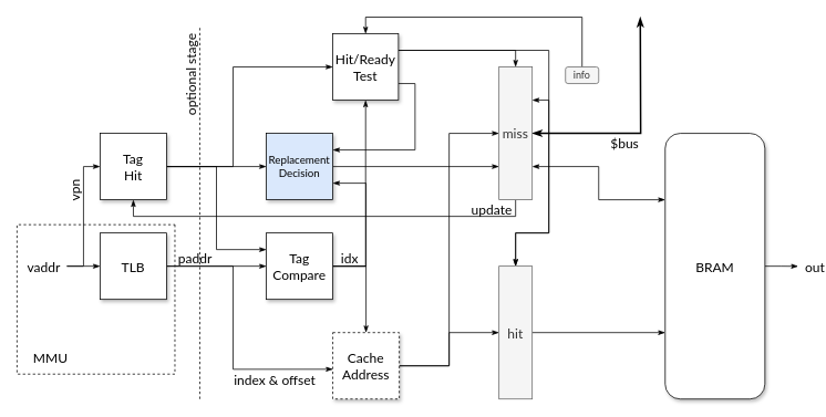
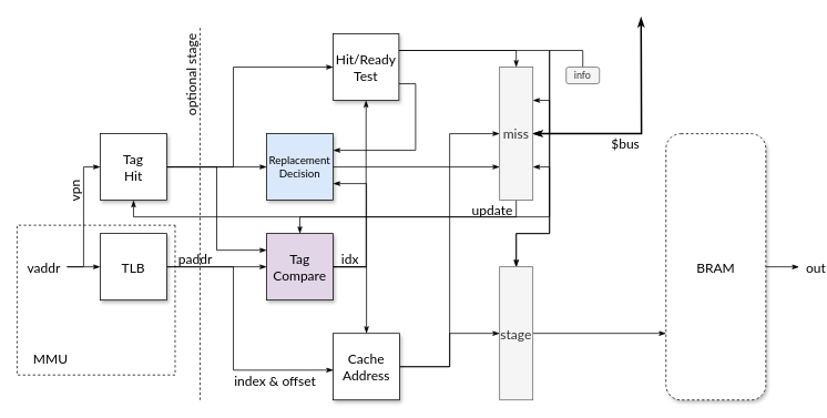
  <mxCell id="0" />
  <mxCell id="1" parent="0" />
  <mxCell id="2" style="edgeStyle=orthogonalEdgeStyle;rounded=0;orthogonalLoop=1;jettySize=auto;html=1;exitX=0;exitY=0.5;exitDx=0;exitDy=0;startArrow=classicThin;startFill=1;endArrow=none;endFill=0;fontFamily=Lato;fontSize=16;" edge="1" parent="1" source="8"><mxGeometry relative="1" as="geometry"><mxPoint x="80" y="320" as="targetPoint" /></mxGeometry></mxCell>
  <mxCell id="3" value="vaddr" style="edgeLabel;html=1;align=center;verticalAlign=middle;resizable=0;points=[];fontSize=16;fontFamily=Lato;" vertex="1" connectable="0" parent="2"><mxGeometry x="0.779" y="1" relative="1" as="geometry"><mxPoint x="-33.4" y="-1" as="offset" /></mxGeometry></mxCell>
  <mxCell id="4" style="edgeStyle=orthogonalEdgeStyle;rounded=0;orthogonalLoop=1;jettySize=auto;html=1;exitX=1;exitY=0.5;exitDx=0;exitDy=0;entryX=0;entryY=0.5;entryDx=0;entryDy=0;startArrow=none;startFill=0;endArrow=classicThin;endFill=1;fontFamily=Lato;fontSize=13;" edge="1" parent="1" source="8" target="21"><mxGeometry relative="1" as="geometry" /></mxCell>
  <mxCell id="5" style="edgeStyle=orthogonalEdgeStyle;rounded=0;orthogonalLoop=1;jettySize=auto;html=1;exitX=1;exitY=0.5;exitDx=0;exitDy=0;entryX=0.002;entryY=0.552;entryDx=0;entryDy=0;startArrow=none;startFill=0;endArrow=classicThin;endFill=1;fontFamily=Lato;fontSize=13;entryPerimeter=0;" edge="1" parent="1" source="8" target="24"><mxGeometry relative="1" as="geometry"><Array as="points"><mxPoint x="280" y="320" /><mxPoint x="280" y="444" /></Array></mxGeometry></mxCell>
  <mxCell id="6" value="index &amp;amp; offset" style="edgeLabel;html=1;align=center;verticalAlign=middle;resizable=0;points=[];fontSize=16;fontFamily=Lato;labelBackgroundColor=none;" vertex="1" connectable="0" parent="5"><mxGeometry x="0.419" relative="1" as="geometry"><mxPoint x="23.79" y="10.83" as="offset" /></mxGeometry></mxCell>
  <mxCell id="7" value="paddr" style="edgeLabel;html=1;align=center;verticalAlign=middle;resizable=0;points=[];fontSize=16;fontFamily=Lato;labelBackgroundColor=none;" vertex="1" connectable="0" parent="5"><mxGeometry x="-0.917" y="-2" relative="1" as="geometry"><mxPoint x="20.8" y="-13" as="offset" /></mxGeometry></mxCell>
  <mxCell id="8" value="TLB" style="whiteSpace=wrap;html=1;aspect=fixed;fontSize=16;fontFamily=Lato;shadow=1;" vertex="1" parent="1"><mxGeometry x="120" y="280" width="80" height="80" as="geometry" /></mxCell>
  <mxCell id="9" style="edgeStyle=orthogonalEdgeStyle;rounded=0;orthogonalLoop=1;jettySize=auto;html=1;exitX=0;exitY=0.5;exitDx=0;exitDy=0;fontFamily=Lato;fontSize=16;endArrow=none;endFill=0;startArrow=classicThin;startFill=1;" edge="1" parent="1" source="14"><mxGeometry relative="1" as="geometry"><mxPoint x="80" y="320" as="targetPoint" /><Array as="points"><mxPoint x="100" y="200" /><mxPoint x="100" y="320" /></Array></mxGeometry></mxCell>
  <mxCell id="10" value="vpn" style="edgeLabel;html=1;align=center;verticalAlign=middle;resizable=0;points=[];fontSize=16;fontFamily=Lato;rotation=-90;labelBackgroundColor=none;" vertex="1" connectable="0" parent="9"><mxGeometry x="1" y="-11" relative="1" as="geometry"><mxPoint x="8.0" y="-79" as="offset" /></mxGeometry></mxCell>
  <mxCell id="11" style="edgeStyle=orthogonalEdgeStyle;rounded=0;orthogonalLoop=1;jettySize=auto;html=1;exitX=1;exitY=0.5;exitDx=0;exitDy=0;entryX=0;entryY=0.5;entryDx=0;entryDy=0;startArrow=none;startFill=0;endArrow=classicThin;endFill=1;fontFamily=Lato;fontSize=13;" edge="1" parent="1" source="14" target="16"><mxGeometry relative="1" as="geometry" /></mxCell>
  <mxCell id="12" style="edgeStyle=orthogonalEdgeStyle;rounded=0;orthogonalLoop=1;jettySize=auto;html=1;exitX=1;exitY=0.5;exitDx=0;exitDy=0;entryX=0;entryY=0.25;entryDx=0;entryDy=0;startArrow=none;startFill=0;endArrow=classicThin;endFill=1;fontFamily=Lato;fontSize=13;" edge="1" parent="1" source="14" target="21"><mxGeometry relative="1" as="geometry" /></mxCell>
  <mxCell id="13" style="edgeStyle=orthogonalEdgeStyle;rounded=0;orthogonalLoop=1;jettySize=auto;html=1;exitX=1;exitY=0.5;exitDx=0;exitDy=0;entryX=0;entryY=0.5;entryDx=0;entryDy=0;startArrow=none;startFill=0;endArrow=classicThin;endFill=1;fontFamily=Lato;fontSize=16;" edge="1" parent="1" source="14" target="31"><mxGeometry relative="1" as="geometry"><Array as="points"><mxPoint x="280" y="200" /><mxPoint x="280" y="80" /></Array></mxGeometry></mxCell>
  <mxCell id="14" value="Tag&lt;br&gt;Hit" style="whiteSpace=wrap;html=1;aspect=fixed;fontFamily=Lato;fontSize=16;shadow=1;" vertex="1" parent="1"><mxGeometry x="120" y="160" width="80" height="80" as="geometry" /></mxCell>
  <mxCell id="15" style="edgeStyle=orthogonalEdgeStyle;rounded=0;orthogonalLoop=1;jettySize=auto;html=1;exitX=1;exitY=0.5;exitDx=0;exitDy=0;entryX=0;entryY=0.75;entryDx=0;entryDy=0;startArrow=none;startFill=0;endArrow=classicThin;endFill=1;fontFamily=Lato;fontSize=16;" edge="1" parent="1" source="16" target="38"><mxGeometry relative="1" as="geometry" /></mxCell>
  <mxCell id="16" value="Replacement&lt;br style=&quot;font-size: 13px;&quot;&gt;Decision" style="whiteSpace=wrap;html=1;aspect=fixed;fontFamily=Lato;fontSize=13;shadow=1;fillColor=#dae8fc;" vertex="1" parent="1"><mxGeometry x="320" y="160" width="80" height="80" as="geometry" /></mxCell>
  <mxCell id="17" style="edgeStyle=orthogonalEdgeStyle;rounded=0;orthogonalLoop=1;jettySize=auto;html=1;exitX=1;exitY=0.5;exitDx=0;exitDy=0;entryX=0.5;entryY=0;entryDx=0;entryDy=0;startArrow=none;startFill=0;endArrow=classicThin;endFill=1;fontFamily=Lato;fontSize=16;" edge="1" parent="1" source="21" target="24"><mxGeometry relative="1" as="geometry" /></mxCell>
  <mxCell id="18" style="edgeStyle=orthogonalEdgeStyle;rounded=0;orthogonalLoop=1;jettySize=auto;html=1;exitX=1;exitY=0.5;exitDx=0;exitDy=0;entryX=0.5;entryY=1;entryDx=0;entryDy=0;startArrow=none;startFill=0;endArrow=classicThin;endFill=1;fontFamily=Lato;fontSize=16;" edge="1" parent="1" source="21" target="31"><mxGeometry relative="1" as="geometry" /></mxCell>
  <mxCell id="19" value="idx" style="edgeLabel;html=1;align=center;verticalAlign=middle;resizable=0;points=[];fontSize=16;fontFamily=Lato;labelBackgroundColor=none;" vertex="1" connectable="0" parent="18"><mxGeometry x="-0.934" relative="1" as="geometry"><mxPoint x="11.72" y="-10.01" as="offset" /></mxGeometry></mxCell>
  <mxCell id="20" style="edgeStyle=orthogonalEdgeStyle;rounded=0;orthogonalLoop=1;jettySize=auto;html=1;exitX=1;exitY=0.5;exitDx=0;exitDy=0;entryX=1;entryY=0.75;entryDx=0;entryDy=0;startArrow=none;startFill=0;endArrow=classicThin;endFill=1;strokeWidth=1;fontFamily=Lato;fontSize=16;" edge="1" parent="1" source="21" target="16"><mxGeometry relative="1" as="geometry"><Array as="points"><mxPoint x="440" y="320" /><mxPoint x="440" y="220" /></Array></mxGeometry></mxCell>
- <mxCell id="21" value="Tag&lt;br&gt;Compare" style="whiteSpace=wrap;html=1;aspect=fixed;fontFamily=Lato;fontSize=16;shadow=1;" vertex="1" parent="1"><mxGeometry x="320" y="280" width="80" height="80" as="geometry" /></mxCell>
+ <mxCell id="21" value="Tag&lt;br&gt;Compare" style="whiteSpace=wrap;html=1;aspect=fixed;fontFamily=Lato;fontSize=16;shadow=1;fillColor=#e1d5e7;" vertex="1" parent="1"><mxGeometry x="320" y="280" width="80" height="80" as="geometry" /></mxCell>
  <mxCell id="22" style="edgeStyle=orthogonalEdgeStyle;rounded=0;orthogonalLoop=1;jettySize=auto;html=1;exitX=1;exitY=0.5;exitDx=0;exitDy=0;entryX=0;entryY=0.5;entryDx=0;entryDy=0;startArrow=none;startFill=0;endArrow=classicThin;endFill=1;fontFamily=Lato;fontSize=16;" edge="1" parent="1" source="24" target="40"><mxGeometry relative="1" as="geometry" /></mxCell>
  <mxCell id="23" style="edgeStyle=orthogonalEdgeStyle;rounded=0;orthogonalLoop=1;jettySize=auto;html=1;exitX=1;exitY=0.5;exitDx=0;exitDy=0;entryX=0;entryY=0.5;entryDx=0;entryDy=0;startArrow=none;startFill=0;endArrow=classicThin;endFill=1;fontFamily=Lato;fontSize=16;" edge="1" parent="1" source="24" target="38"><mxGeometry relative="1" as="geometry" /></mxCell>
- <mxCell id="24" value="Cache&lt;br&gt;Address" style="whiteSpace=wrap;html=1;aspect=fixed;fontFamily=Lato;fontSize=16;shadow=1;dashed=1;" vertex="1" parent="1"><mxGeometry x="400" y="400" width="80" height="80" as="geometry" /></mxCell>
+ <mxCell id="24" value="Cache&lt;br&gt;Address" style="whiteSpace=wrap;html=1;aspect=fixed;fontFamily=Lato;fontSize=16;shadow=1;" vertex="1" parent="1"><mxGeometry x="400" y="400" width="80" height="80" as="geometry" /></mxCell>
  <mxCell id="25" style="edgeStyle=orthogonalEdgeStyle;rounded=0;orthogonalLoop=1;jettySize=auto;html=1;exitX=1;exitY=0.5;exitDx=0;exitDy=0;startArrow=none;startFill=0;endArrow=classicThin;endFill=1;strokeWidth=1;fontFamily=Lato;fontSize=12;" edge="1" parent="1" source="27"><mxGeometry relative="1" as="geometry"><mxPoint x="960" y="320.143" as="targetPoint" /></mxGeometry></mxCell>
  <mxCell id="26" value="out" style="edgeLabel;html=1;align=center;verticalAlign=middle;resizable=0;points=[];fontSize=16;fontFamily=Lato;" vertex="1" connectable="0" parent="25"><mxGeometry x="0.335" relative="1" as="geometry"><mxPoint x="33.43" y="-0.1" as="offset" /></mxGeometry></mxCell>
- <mxCell id="27" value="BRAM" style="rounded=1;whiteSpace=wrap;html=1;fontFamily=Lato;fontSize=16;shadow=1;" vertex="1" parent="1"><mxGeometry x="800" y="160" width="120" height="320" as="geometry" /></mxCell>
+ <mxCell id="27" value="BRAM" style="rounded=1;whiteSpace=wrap;html=1;fontFamily=Lato;fontSize=16;shadow=1;dashed=1;" vertex="1" parent="1"><mxGeometry x="800" y="160" width="120" height="320" as="geometry" /></mxCell>
  <mxCell id="28" style="edgeStyle=orthogonalEdgeStyle;rounded=0;orthogonalLoop=1;jettySize=auto;html=1;exitX=1;exitY=0.25;exitDx=0;exitDy=0;entryX=0.5;entryY=0;entryDx=0;entryDy=0;startArrow=none;startFill=0;endArrow=classicThin;endFill=1;fontFamily=Lato;fontSize=16;" edge="1" parent="1" source="31" target="38"><mxGeometry relative="1" as="geometry" /></mxCell>
  <mxCell id="29" style="edgeStyle=orthogonalEdgeStyle;rounded=0;orthogonalLoop=1;jettySize=auto;html=1;exitX=1;exitY=0.25;exitDx=0;exitDy=0;entryX=0.5;entryY=0;entryDx=0;entryDy=0;startArrow=none;startFill=0;endArrow=classicThin;endFill=1;fontFamily=Lato;fontSize=16;" edge="1" parent="1" source="31" target="40"><mxGeometry relative="1" as="geometry"><Array as="points"><mxPoint x="660" y="60" /><mxPoint x="660" y="280" /><mxPoint x="620" y="280" /></Array></mxGeometry></mxCell>
  <mxCell id="30" style="edgeStyle=orthogonalEdgeStyle;rounded=0;orthogonalLoop=1;jettySize=auto;html=1;exitX=1;exitY=0.75;exitDx=0;exitDy=0;entryX=1;entryY=0.25;entryDx=0;entryDy=0;startArrow=none;startFill=0;endArrow=classicThin;endFill=1;strokeWidth=1;fontFamily=Lato;fontSize=16;" edge="1" parent="1" source="31" target="16"><mxGeometry relative="1" as="geometry" /></mxCell>
  <mxCell id="31" value="Hit/Ready&lt;br&gt;Test" style="whiteSpace=wrap;html=1;aspect=fixed;fontFamily=Lato;fontSize=16;shadow=1;" vertex="1" parent="1"><mxGeometry x="400" y="40" width="79" height="80" as="geometry" /></mxCell>
  <mxCell id="32" style="edgeStyle=orthogonalEdgeStyle;rounded=0;orthogonalLoop=1;jettySize=auto;html=1;exitX=1;exitY=0.25;exitDx=0;exitDy=0;startArrow=classicThin;startFill=1;endArrow=classicThin;endFill=1;fontFamily=Lato;fontSize=12;" edge="1" parent="1" source="38" target="40"><mxGeometry relative="1" as="geometry" /></mxCell>
  <mxCell id="33" style="edgeStyle=orthogonalEdgeStyle;rounded=0;orthogonalLoop=1;jettySize=auto;html=1;exitX=1;exitY=0.5;exitDx=0;exitDy=0;startArrow=classicThin;startFill=1;endArrow=classicThin;endFill=1;fontFamily=Lato;fontSize=12;strokeWidth=2;" edge="1" parent="1" source="38"><mxGeometry relative="1" as="geometry"><mxPoint x="770" y="20" as="targetPoint" /></mxGeometry></mxCell>
  <mxCell id="34" value="$bus" style="edgeLabel;html=1;align=center;verticalAlign=middle;resizable=0;points=[];fontSize=16;fontFamily=Lato;labelBackgroundColor=none;" vertex="1" connectable="0" parent="33"><mxGeometry x="-0.385" relative="1" as="geometry"><mxPoint x="27.14" y="10" as="offset" /></mxGeometry></mxCell>
- <mxCell id="35" style="edgeStyle=orthogonalEdgeStyle;rounded=0;orthogonalLoop=1;jettySize=auto;html=1;exitX=1;exitY=0.75;exitDx=0;exitDy=0;entryX=0;entryY=0.25;entryDx=0;entryDy=0;startArrow=classicThin;startFill=1;endArrow=classicThin;endFill=1;strokeWidth=1;fontFamily=Lato;fontSize=12;" edge="1" parent="1" source="38" target="27"><mxGeometry relative="1" as="geometry" /></mxCell>
+ <mxCell id="35" style="edgeStyle=orthogonalEdgeStyle;rounded=0;orthogonalLoop=1;jettySize=auto;html=1;exitX=1;exitY=0.75;exitDx=0;exitDy=0;startArrow=classicThin;startFill=1;endArrow=classicThin;endFill=1;strokeWidth=1;fontFamily=Lato;fontSize=12;" edge="1" parent="1" source="38" target="21"><mxGeometry relative="1" as="geometry" /></mxCell>
  <mxCell id="36" style="edgeStyle=orthogonalEdgeStyle;rounded=0;orthogonalLoop=1;jettySize=auto;html=1;exitX=0.5;exitY=1;exitDx=0;exitDy=0;entryX=0.5;entryY=1;entryDx=0;entryDy=0;startArrow=none;startFill=0;endArrow=classicThin;endFill=1;strokeWidth=1;fontFamily=Lato;fontSize=16;" edge="1" parent="1" source="38" target="14"><mxGeometry relative="1" as="geometry" /></mxCell>
  <mxCell id="37" value="update" style="edgeLabel;html=1;align=center;verticalAlign=middle;resizable=0;points=[];fontSize=16;fontFamily=Lato;labelBackgroundColor=none;" vertex="1" connectable="0" parent="36"><mxGeometry x="-0.687" y="1" relative="1" as="geometry"><mxPoint x="28.33" y="-11" as="offset" /></mxGeometry></mxCell>
  <mxCell id="38" value="miss" style="rounded=0;whiteSpace=wrap;html=1;fontFamily=Lato;fontSize=16;fillColor=#f5f5f5;strokeColor=#666666;fontColor=#333333;" vertex="1" parent="1"><mxGeometry x="600" y="80" width="40" height="160" as="geometry" /></mxCell>
  <mxCell id="39" style="edgeStyle=orthogonalEdgeStyle;rounded=0;orthogonalLoop=1;jettySize=auto;html=1;exitX=1;exitY=0.5;exitDx=0;exitDy=0;entryX=0;entryY=0.75;entryDx=0;entryDy=0;startArrow=none;startFill=0;endArrow=classicThin;endFill=1;strokeWidth=1;fontFamily=Lato;fontSize=12;" edge="1" parent="1" source="40" target="27"><mxGeometry relative="1" as="geometry" /></mxCell>
- <mxCell id="40" value="hit" style="rounded=0;whiteSpace=wrap;html=1;fontFamily=Lato;fontSize=16;fillColor=#f5f5f5;strokeColor=#666666;fontColor=#333333;" vertex="1" parent="1"><mxGeometry x="600" y="320" width="40" height="160" as="geometry" /></mxCell>
- <mxCell id="41" style="edgeStyle=orthogonalEdgeStyle;rounded=0;orthogonalLoop=1;jettySize=auto;html=1;exitX=0.5;exitY=0;exitDx=0;exitDy=0;entryX=0.5;entryY=0;entryDx=0;entryDy=0;startArrow=none;startFill=0;endArrow=classicThin;endFill=1;fontFamily=Lato;fontSize=12;" edge="1" parent="1" source="42" target="31"><mxGeometry relative="1" as="geometry" /></mxCell>
+ <mxCell id="40" value="stage" style="rounded=0;whiteSpace=wrap;html=1;fontFamily=Lato;fontSize=16;fillColor=#f5f5f5;strokeColor=#666666;fontColor=#333333;" vertex="1" parent="1"><mxGeometry x="600" y="320" width="40" height="160" as="geometry" /></mxCell>
+ <mxCell id="41" style="edgeStyle=orthogonalEdgeStyle;rounded=0;orthogonalLoop=1;jettySize=auto;html=1;exitX=0.5;exitY=0;exitDx=0;exitDy=0;startArrow=none;startFill=0;endArrow=classicThin;endFill=1;fontFamily=Lato;fontSize=12;" edge="1" parent="1" source="42" target="38"><mxGeometry relative="1" as="geometry" /></mxCell>
  <mxCell id="42" value="info" style="rounded=1;whiteSpace=wrap;html=1;labelBackgroundColor=none;fontFamily=Lato;fontSize=12;fillColor=#f5f5f5;strokeColor=#666666;fontColor=#333333;" vertex="1" parent="1"><mxGeometry x="680" y="80" width="40" height="20" as="geometry" /></mxCell>
  <mxCell id="43" value="MMU" style="text;html=1;align=center;verticalAlign=middle;resizable=0;points=[];autosize=1;fontSize=16;fontFamily=Lato;" vertex="1" parent="1"><mxGeometry x="30" y="420" width="60" height="20" as="geometry" /></mxCell>
  <mxCell id="44" value="" style="rounded=0;whiteSpace=wrap;html=1;shadow=0;labelBackgroundColor=none;fontFamily=Lato;fontSize=16;fillColor=none;dashed=1;direction=south;" vertex="1" parent="1"><mxGeometry x="20" y="270" width="190" height="180" as="geometry" /></mxCell>
  <mxCell id="45" value="" style="endArrow=none;dashed=1;html=1;strokeWidth=1;fontFamily=Lato;fontSize=16;" edge="1" parent="1"><mxGeometry width="50" height="50" relative="1" as="geometry"><mxPoint x="240" y="480" as="sourcePoint" /><mxPoint x="240" y="30" as="targetPoint" /></mxGeometry></mxCell>
  <mxCell id="46" value="optional stage" style="edgeLabel;html=1;align=center;verticalAlign=middle;resizable=0;points=[];fontSize=16;fontFamily=Lato;rotation=-90;labelBackgroundColor=none;" vertex="1" connectable="0" parent="45"><mxGeometry x="0.895" y="-1" relative="1" as="geometry"><mxPoint x="-13" y="36.67" as="offset" /></mxGeometry></mxCell>
